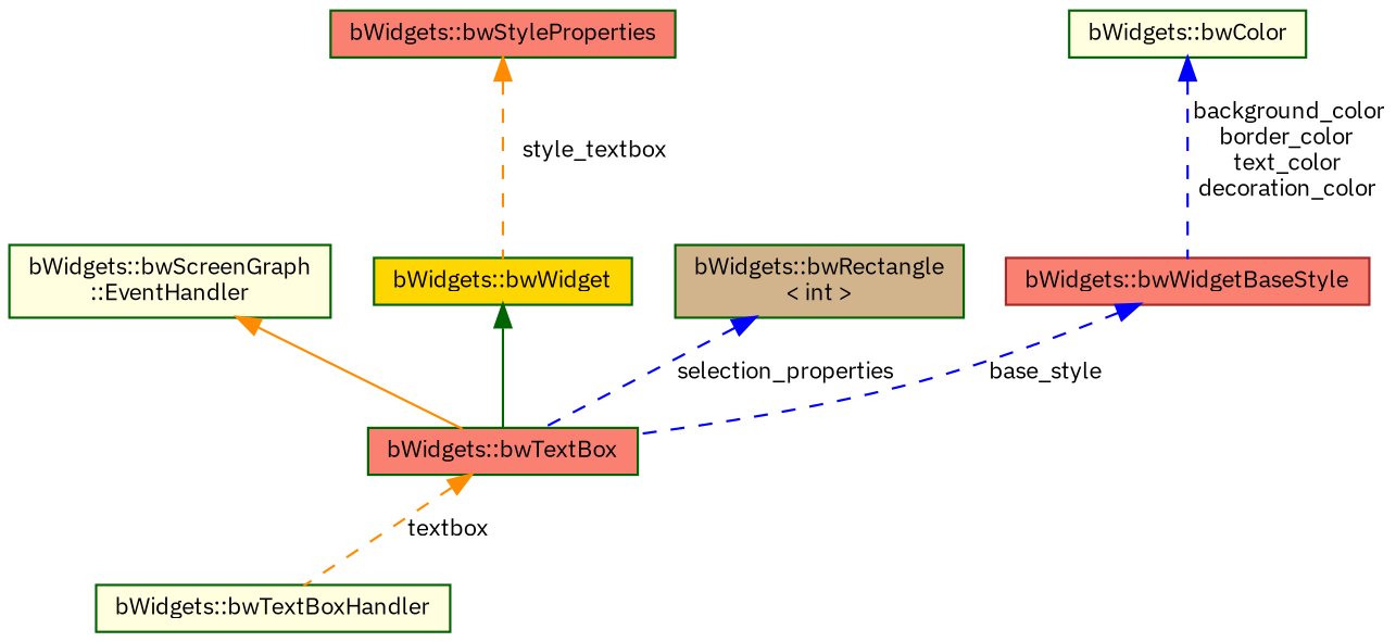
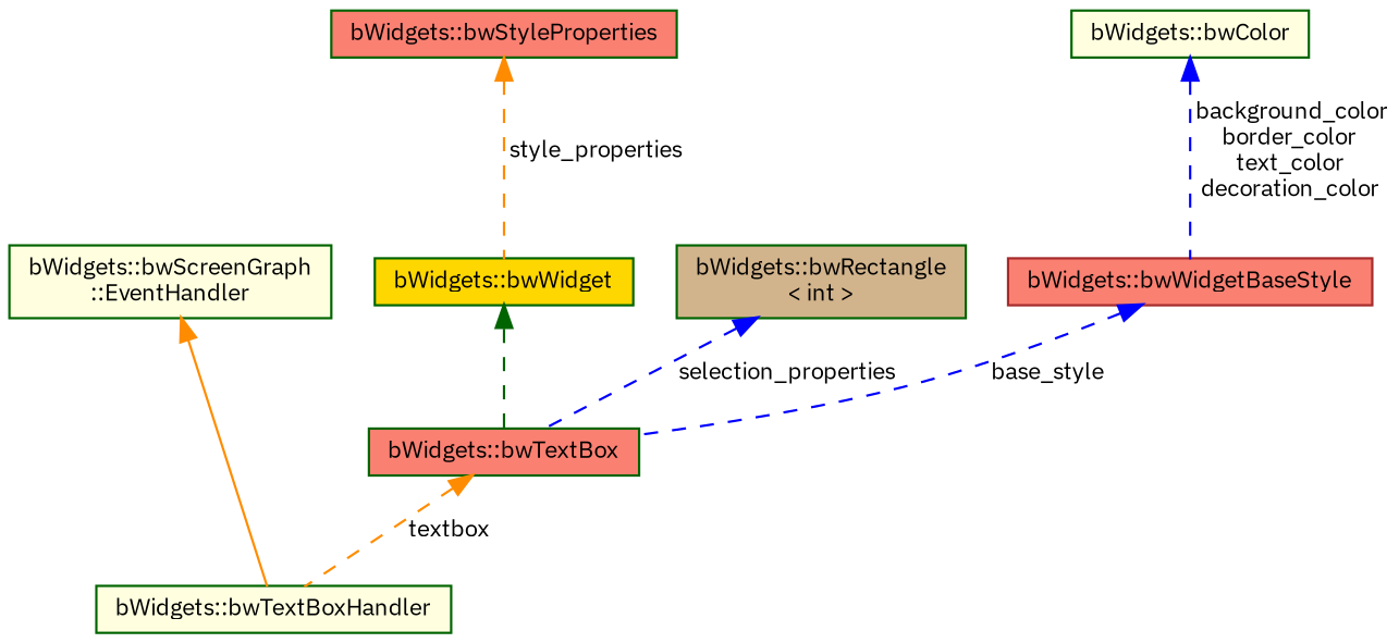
  digraph {
    fontname="IBM Plex Sans"
    node [color=darkgreen fillcolor=lightyellow fontname="IBM Plex Sans" fontsize=10 shape=record style=filled]
    edge [color=darkorange dir=back fontname="IBM Plex Sans" fontsize=10 labelfontname=Helvetica labelfontsize=10 style=dashed]
    n1 [fontcolor=black height=0.2 label="bWidgets::bwTextBoxHandler" width=0.4]
    n2 [height=0.2 label="bWidgets::bwScreenGraph\l::EventHandler" width=0.4]
    n3 [fillcolor=salmon height=0.2 label="bWidgets::bwTextBox" width=0.4]
    n4 [fillcolor=gold height=0.2 label="bWidgets::bwWidget" width=0.4]
    n5 [fillcolor=tan height=0.2 label="bWidgets::bwRectangle\l\< int \>" width=0.4]
    n6 [fillcolor=salmon height=0.2 label="bWidgets::bwStyleProperties" width=0.4]
    n7 [color=brown fillcolor=salmon height=0.2 label="bWidgets::bwWidgetBaseStyle" width=0.4]
    n8 [height=0.2 label="bWidgets::bwColor" width=0.4]
-   n2 -> n3 [style=solid]
+   n2 -> n1 [style=solid]
    n3 -> n1 [label=" textbox"]
-   n4 -> n3 [color=darkgreen style=solid]
+   n4 -> n3 [color=darkgreen]
    n5 -> n3 [color=blue label=" selection_properties"]
-   n6 -> n4 [label=" style_textbox"]
+   n6 -> n4 [label=" style_properties"]
    n7 -> n3 [color=blue label=" base_style"]
    n8 -> n7 [color=blue label=" background_color\nborder_color\ntext_color\ndecoration_color"]
  }
